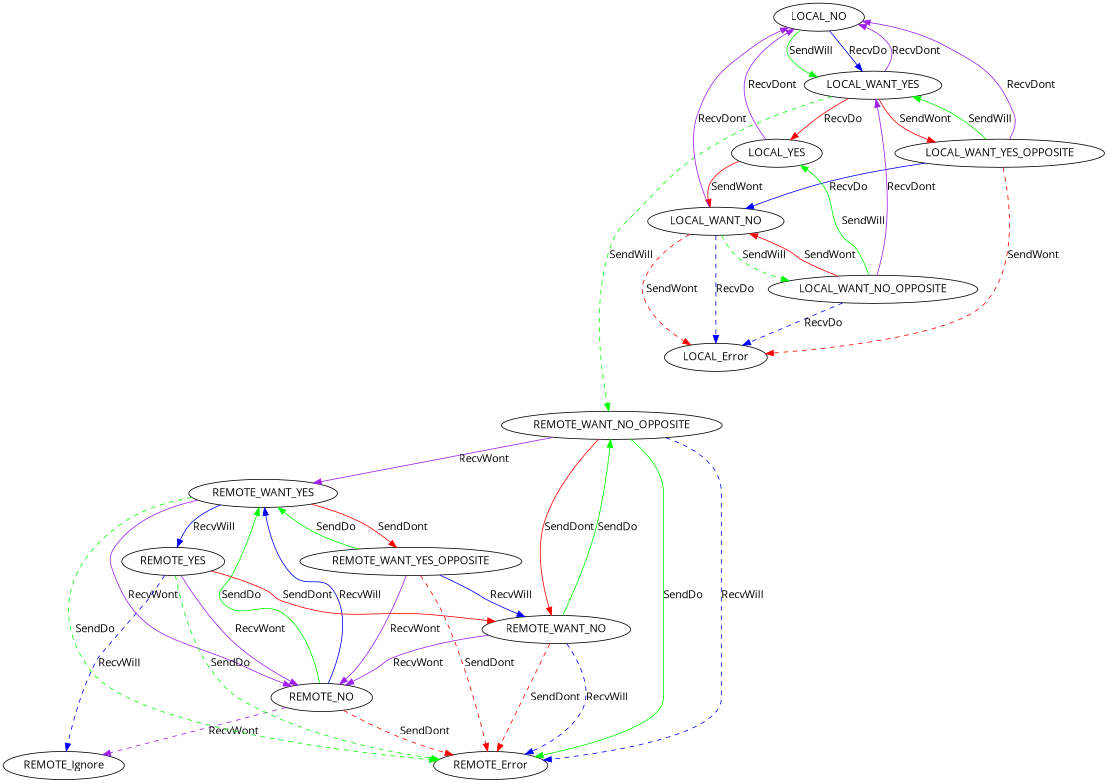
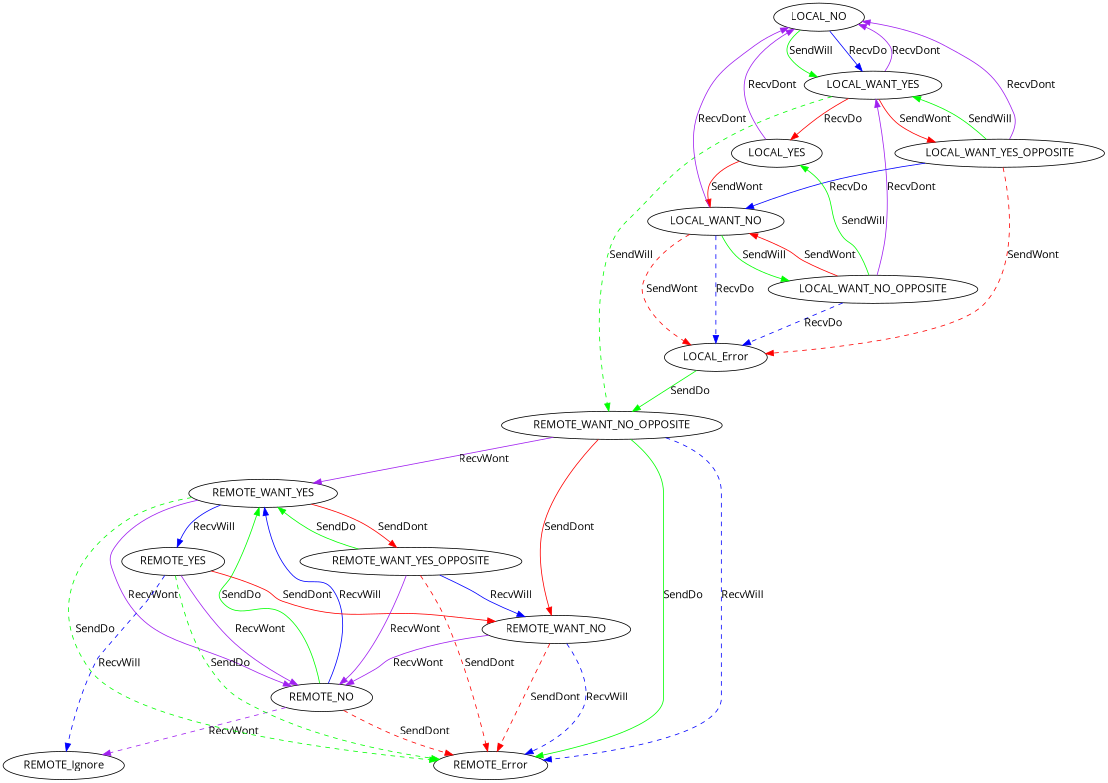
  digraph {
    fontname="Open Sans"
    node [fontname="Open Sans"]
    edge [color=red fontname="Open Sans"]
    LOCAL_NO
    LOCAL_WANT_YES
    LOCAL_YES
    LOCAL_WANT_YES_OPPOSITE
    REMOTE_WANT_NO_OPPOSITE
    LOCAL_WANT_NO
    LOCAL_Error
    LOCAL_WANT_NO_OPPOSITE
    REMOTE_NO
    REMOTE_WANT_YES
    REMOTE_Ignore
    REMOTE_Error
    REMOTE_YES
    REMOTE_WANT_YES_OPPOSITE
    REMOTE_WANT_NO
    LOCAL_NO -> LOCAL_WANT_YES [color=green label=SendWill]
    LOCAL_NO -> LOCAL_WANT_YES [color=blue label=RecvDo]
    LOCAL_WANT_YES -> LOCAL_NO [color=purple label=RecvDont]
    LOCAL_WANT_YES -> LOCAL_YES [label=RecvDo]
    LOCAL_WANT_YES -> LOCAL_WANT_YES_OPPOSITE [label=SendWont]
    LOCAL_WANT_YES -> REMOTE_WANT_NO_OPPOSITE [color=green label=SendWill style=dashed]
    LOCAL_YES -> LOCAL_NO [color=purple label=RecvDont]
    LOCAL_YES -> LOCAL_WANT_NO [label=SendWont]
    LOCAL_WANT_YES_OPPOSITE -> LOCAL_NO [color=purple label=RecvDont]
    LOCAL_WANT_YES_OPPOSITE -> LOCAL_WANT_YES [color=green label=SendWill]
    LOCAL_WANT_YES_OPPOSITE -> LOCAL_WANT_NO [color=blue label=RecvDo]
    LOCAL_WANT_YES_OPPOSITE -> LOCAL_Error [label=SendWont style=dashed]
    REMOTE_WANT_NO_OPPOSITE -> REMOTE_WANT_YES [color=purple label=RecvWont]
    REMOTE_WANT_NO_OPPOSITE -> REMOTE_Error [color=green label=SendDo]
    REMOTE_WANT_NO_OPPOSITE -> REMOTE_Error [color=blue label=RecvWill style=dashed]
    REMOTE_WANT_NO_OPPOSITE -> REMOTE_WANT_NO [label=SendDont]
    LOCAL_WANT_NO -> LOCAL_NO [color=purple label=RecvDont]
    LOCAL_WANT_NO -> LOCAL_Error [label=SendWont style=dashed]
    LOCAL_WANT_NO -> LOCAL_Error [color=blue label=RecvDo style=dashed]
-   LOCAL_WANT_NO -> LOCAL_WANT_NO_OPPOSITE [color=green label=SendWill style=dashed]
+   LOCAL_WANT_NO -> LOCAL_WANT_NO_OPPOSITE [color=green label=SendWill]
    LOCAL_WANT_NO_OPPOSITE -> LOCAL_WANT_YES [color=purple label=RecvDont]
    LOCAL_WANT_NO_OPPOSITE -> LOCAL_YES [color=green label=SendWill]
    LOCAL_WANT_NO_OPPOSITE -> LOCAL_WANT_NO [label=SendWont]
    LOCAL_WANT_NO_OPPOSITE -> LOCAL_Error [color=blue label=RecvDo style=dashed]
    REMOTE_NO -> REMOTE_WANT_YES [color=green label=SendDo]
    REMOTE_NO -> REMOTE_WANT_YES [color=blue label=RecvWill]
    REMOTE_NO -> REMOTE_Ignore [color=purple label=RecvWont style=dashed]
    REMOTE_NO -> REMOTE_Error [label=SendDont style=dashed]
    REMOTE_WANT_YES -> REMOTE_NO [color=purple label=RecvWont]
    REMOTE_WANT_YES -> REMOTE_Error [color=green label=SendDo style=dashed]
    REMOTE_WANT_YES -> REMOTE_YES [color=blue label=RecvWill]
    REMOTE_WANT_YES -> REMOTE_WANT_YES_OPPOSITE [label=SendDont]
    REMOTE_YES -> REMOTE_NO [color=purple label=RecvWont]
    REMOTE_YES -> REMOTE_Ignore [color=blue label=RecvWill style=dashed]
    REMOTE_YES -> REMOTE_Error [color=green label=SendDo style=dashed]
    REMOTE_YES -> REMOTE_WANT_NO [label=SendDont]
    REMOTE_WANT_YES_OPPOSITE -> REMOTE_NO [color=purple label=RecvWont]
    REMOTE_WANT_YES_OPPOSITE -> REMOTE_WANT_YES [color=green label=SendDo]
    REMOTE_WANT_YES_OPPOSITE -> REMOTE_Error [label=SendDont style=dashed]
    REMOTE_WANT_YES_OPPOSITE -> REMOTE_WANT_NO [color=blue label=RecvWill]
-   REMOTE_WANT_NO -> REMOTE_WANT_NO_OPPOSITE [color=green label=SendDo]
+   LOCAL_Error -> REMOTE_WANT_NO_OPPOSITE [color=green label=SendDo]
    REMOTE_WANT_NO -> REMOTE_NO [color=purple label=RecvWont]
    REMOTE_WANT_NO -> REMOTE_Error [label=SendDont style=dashed]
    REMOTE_WANT_NO -> REMOTE_Error [color=blue label=RecvWill style=dashed]
  }
